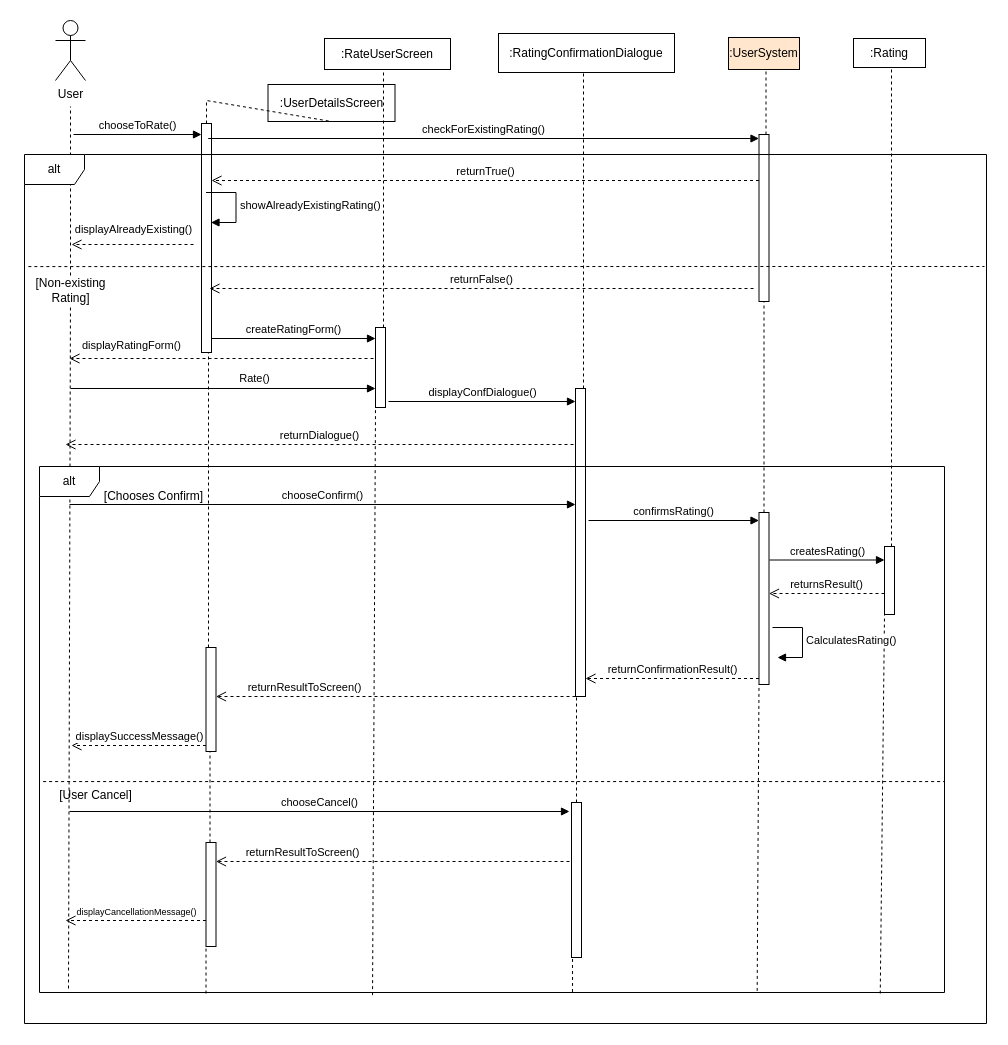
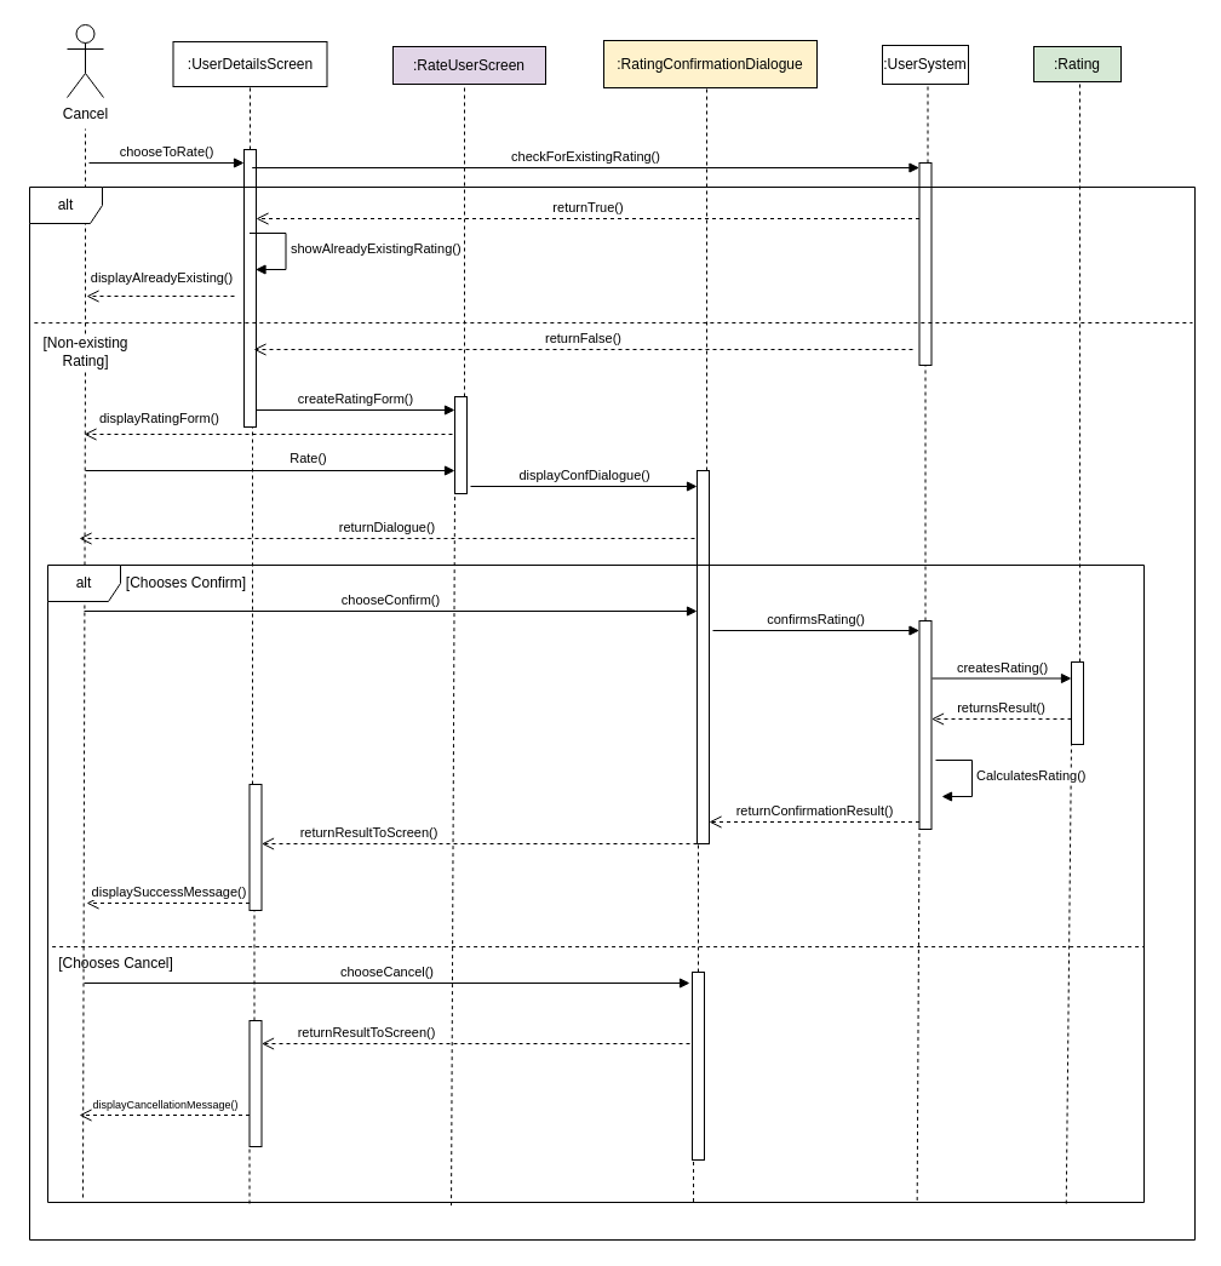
  <mxCell id="0" />
  <mxCell id="1" parent="0" />
- <mxCell id="2" value="User" style="shape=umlActor;verticalLabelPosition=bottom;verticalAlign=top;html=1;" vertex="1" parent="1"><mxGeometry x="55" y="20" width="30" height="60" as="geometry" /></mxCell>
+ <mxCell id="2" value="Cancel" style="shape=umlActor;verticalLabelPosition=bottom;verticalAlign=top;html=1;" vertex="1" parent="1"><mxGeometry x="55" y="20" width="30" height="60" as="geometry" /></mxCell>
  <mxCell id="3" value="" style="endArrow=none;dashed=1;html=1;rounded=0;" edge="1" parent="1" source="57"><mxGeometry width="50" height="50" relative="1" as="geometry"><mxPoint x="68" y="988" as="sourcePoint" /><mxPoint x="70" y="106" as="targetPoint" /></mxGeometry></mxCell>
- <mxCell id="4" value=":UserDetailsScreen" style="html=1;whiteSpace=wrap;" vertex="1" parent="1"><mxGeometry x="267.5" y="84" width="127" height="37" as="geometry" /></mxCell>
- <mxCell id="5" value=":RateUserScreen" style="html=1;whiteSpace=wrap;" vertex="1" parent="1"><mxGeometry x="324" y="38" width="126" height="31" as="geometry" /></mxCell>
- <mxCell id="6" value=":RatingConfirmationDialogue" style="html=1;whiteSpace=wrap;" vertex="1" parent="1"><mxGeometry x="498" y="33" width="176" height="39" as="geometry" /></mxCell>
- <mxCell id="7" value=":UserSystem" style="html=1;whiteSpace=wrap;fillColor=#ffe6cc;" vertex="1" parent="1"><mxGeometry x="728" y="37" width="71" height="32" as="geometry" /></mxCell>
- <mxCell id="8" value=":Rating" style="html=1;whiteSpace=wrap;" vertex="1" parent="1"><mxGeometry x="853" y="38" width="72" height="29" as="geometry" /></mxCell>
+ <mxCell id="4" value=":UserDetailsScreen" style="html=1;whiteSpace=wrap;" vertex="1" parent="1"><mxGeometry x="142.5" y="34" width="127" height="37" as="geometry" /></mxCell>
+ <mxCell id="5" value=":RateUserScreen" style="html=1;whiteSpace=wrap;fillColor=#e1d5e7;" vertex="1" parent="1"><mxGeometry x="324" y="38" width="126" height="31" as="geometry" /></mxCell>
+ <mxCell id="6" value=":RatingConfirmationDialogue" style="html=1;whiteSpace=wrap;fillColor=#fff2cc;" vertex="1" parent="1"><mxGeometry x="498" y="33" width="176" height="39" as="geometry" /></mxCell>
+ <mxCell id="7" value=":UserSystem" style="html=1;whiteSpace=wrap;" vertex="1" parent="1"><mxGeometry x="728" y="37" width="71" height="32" as="geometry" /></mxCell>
+ <mxCell id="8" value=":Rating" style="html=1;whiteSpace=wrap;fillColor=#d5e8d4;" vertex="1" parent="1"><mxGeometry x="853" y="38" width="72" height="29" as="geometry" /></mxCell>
  <mxCell id="9" value="" style="endArrow=none;dashed=1;html=1;rounded=0;entryX=0.5;entryY=1;entryDx=0;entryDy=0;" edge="1" parent="1" source="16" target="4"><mxGeometry width="50" height="50" relative="1" as="geometry"><mxPoint x="196" y="516" as="sourcePoint" /><mxPoint x="200" y="75" as="targetPoint" /><Array as="points"><mxPoint x="206" y="100" /></Array></mxGeometry></mxCell>
  <mxCell id="10" value="" style="endArrow=none;dashed=1;html=1;rounded=0;" edge="1" parent="1" source="26"><mxGeometry width="50" height="50" relative="1" as="geometry"><mxPoint x="379" y="510" as="sourcePoint" /><mxPoint x="383" y="69" as="targetPoint" /></mxGeometry></mxCell>
  <mxCell id="11" value="" style="endArrow=none;dashed=1;html=1;rounded=0;" edge="1" parent="1" source="30"><mxGeometry width="50" height="50" relative="1" as="geometry"><mxPoint x="579" y="513" as="sourcePoint" /><mxPoint x="583" y="72" as="targetPoint" /></mxGeometry></mxCell>
  <mxCell id="12" value="" style="endArrow=none;dashed=1;html=1;rounded=0;" edge="1" parent="1" source="19"><mxGeometry width="50" height="50" relative="1" as="geometry"><mxPoint x="761.5" y="510" as="sourcePoint" /><mxPoint x="765.5" y="69" as="targetPoint" /></mxGeometry></mxCell>
  <mxCell id="13" value="" style="endArrow=none;dashed=1;html=1;rounded=0;" edge="1" parent="1" source="38"><mxGeometry width="50" height="50" relative="1" as="geometry"><mxPoint x="887" y="747" as="sourcePoint" /><mxPoint x="891" y="67" as="targetPoint" /></mxGeometry></mxCell>
  <mxCell id="14" value="chooseToRate()" style="html=1;verticalAlign=bottom;endArrow=block;curved=0;rounded=0;" edge="1" parent="1" target="16"><mxGeometry width="80" relative="1" as="geometry"><mxPoint x="73" y="134" as="sourcePoint" /><mxPoint x="192" y="136" as="targetPoint" /></mxGeometry></mxCell>
  <mxCell id="15" value="" style="endArrow=none;dashed=1;html=1;rounded=0;" edge="1" parent="1" source="43" target="16"><mxGeometry width="50" height="50" relative="1" as="geometry"><mxPoint x="200" y="711" as="sourcePoint" /><mxPoint x="200" y="485" as="targetPoint" /><Array as="points"><mxPoint x="208" y="619" /></Array></mxGeometry></mxCell>
  <mxCell id="16" value="" style="html=1;points=[[0,0,0,0,5],[0,1,0,0,-5],[1,0,0,0,5],[1,1,0,0,-5]];perimeter=orthogonalPerimeter;outlineConnect=0;targetShapes=umlLifeline;portConstraint=eastwest;newEdgeStyle={&quot;curved&quot;:0,&quot;rounded&quot;:0};" vertex="1" parent="1"><mxGeometry x="201" y="123" width="10" height="229" as="geometry" /></mxCell>
  <mxCell id="17" value="checkForExistingRating()" style="html=1;verticalAlign=bottom;endArrow=block;curved=0;rounded=0;" edge="1" parent="1"><mxGeometry width="80" relative="1" as="geometry"><mxPoint x="207.7" y="138" as="sourcePoint" /><mxPoint x="758.5" y="138" as="targetPoint" /></mxGeometry></mxCell>
  <mxCell id="18" value="" style="endArrow=none;dashed=1;html=1;rounded=0;" edge="1" parent="1" source="35" target="19"><mxGeometry width="50" height="50" relative="1" as="geometry"><mxPoint x="762" y="748.8" as="sourcePoint" /><mxPoint x="765.5" y="69" as="targetPoint" /></mxGeometry></mxCell>
  <mxCell id="19" value="" style="html=1;points=[[0,0,0,0,5],[0,1,0,0,-5],[1,0,0,0,5],[1,1,0,0,-5]];perimeter=orthogonalPerimeter;outlineConnect=0;targetShapes=umlLifeline;portConstraint=eastwest;newEdgeStyle={&quot;curved&quot;:0,&quot;rounded&quot;:0};" vertex="1" parent="1"><mxGeometry x="758.5" y="134" width="10" height="167" as="geometry" /></mxCell>
  <mxCell id="20" value="returnTrue()" style="html=1;verticalAlign=bottom;endArrow=open;dashed=1;endSize=8;curved=0;rounded=0;" edge="1" parent="1"><mxGeometry relative="1" as="geometry"><mxPoint x="758.5" y="180" as="sourcePoint" /><mxPoint x="211" y="180" as="targetPoint" /></mxGeometry></mxCell>
  <mxCell id="21" value="showAlreadyExistingRating()" style="html=1;align=left;spacingLeft=2;endArrow=block;rounded=0;edgeStyle=orthogonalEdgeStyle;curved=0;rounded=0;" edge="1" parent="1"><mxGeometry relative="1" as="geometry"><mxPoint x="205.5" y="192" as="sourcePoint" /><Array as="points"><mxPoint x="235.5" y="222" /></Array><mxPoint x="210.5" y="222" as="targetPoint" /></mxGeometry></mxCell>
  <mxCell id="22" value="displayAlreadyExisting()" style="html=1;verticalAlign=bottom;endArrow=open;dashed=1;endSize=8;curved=0;rounded=0;" edge="1" parent="1"><mxGeometry x="-0.016" y="-6" relative="1" as="geometry"><mxPoint x="193" y="244" as="sourcePoint" /><mxPoint x="71" y="244" as="targetPoint" /><mxPoint as="offset" /></mxGeometry></mxCell>
  <mxCell id="23" value="returnFalse()" style="html=1;verticalAlign=bottom;endArrow=open;dashed=1;endSize=8;curved=0;rounded=0;" edge="1" parent="1"><mxGeometry relative="1" as="geometry"><mxPoint x="753" y="288" as="sourcePoint" /><mxPoint x="209" y="288" as="targetPoint" /></mxGeometry></mxCell>
  <mxCell id="24" value="createRatingForm()" style="html=1;verticalAlign=bottom;endArrow=block;curved=0;rounded=0;" edge="1" parent="1"><mxGeometry width="80" relative="1" as="geometry"><mxPoint x="211" y="338" as="sourcePoint" /><mxPoint x="375" y="338" as="targetPoint" /></mxGeometry></mxCell>
  <mxCell id="25" value="" style="endArrow=none;dashed=1;html=1;rounded=0;exitX=0.368;exitY=1.005;exitDx=0;exitDy=0;exitPerimeter=0;" edge="1" parent="1" source="58" target="26"><mxGeometry width="50" height="50" relative="1" as="geometry"><mxPoint x="377" y="998" as="sourcePoint" /><mxPoint x="383" y="69" as="targetPoint" /></mxGeometry></mxCell>
  <mxCell id="26" value="" style="html=1;points=[[0,0,0,0,5],[0,1,0,0,-5],[1,0,0,0,5],[1,1,0,0,-5]];perimeter=orthogonalPerimeter;outlineConnect=0;targetShapes=umlLifeline;portConstraint=eastwest;newEdgeStyle={&quot;curved&quot;:0,&quot;rounded&quot;:0};" vertex="1" parent="1"><mxGeometry x="375" y="327" width="10" height="80" as="geometry" /></mxCell>
  <mxCell id="27" value="displayRatingForm()" style="html=1;verticalAlign=bottom;endArrow=open;dashed=1;endSize=8;curved=0;rounded=0;" edge="1" parent="1"><mxGeometry x="0.592" y="-4" relative="1" as="geometry"><mxPoint x="373" y="358" as="sourcePoint" /><mxPoint x="69" y="358" as="targetPoint" /><mxPoint as="offset" /></mxGeometry></mxCell>
  <mxCell id="28" value="Rate()" style="html=1;verticalAlign=bottom;endArrow=block;curved=0;rounded=0;" edge="1" parent="1" target="26"><mxGeometry x="0.208" y="1" width="80" relative="1" as="geometry"><mxPoint x="70" y="388" as="sourcePoint" /><mxPoint x="373" y="385" as="targetPoint" /><mxPoint as="offset" /></mxGeometry></mxCell>
  <mxCell id="29" value="" style="endArrow=none;dashed=1;html=1;rounded=0;" edge="1" parent="1" source="48" target="30"><mxGeometry width="50" height="50" relative="1" as="geometry"><mxPoint x="576" y="1007" as="sourcePoint" /><mxPoint x="583" y="72" as="targetPoint" /></mxGeometry></mxCell>
  <mxCell id="30" value="" style="html=1;points=[[0,0,0,0,5],[0,1,0,0,-5],[1,0,0,0,5],[1,1,0,0,-5]];perimeter=orthogonalPerimeter;outlineConnect=0;targetShapes=umlLifeline;portConstraint=eastwest;newEdgeStyle={&quot;curved&quot;:0,&quot;rounded&quot;:0};" vertex="1" parent="1"><mxGeometry x="575" y="388" width="10" height="308" as="geometry" /></mxCell>
  <mxCell id="31" value="displayConfDialogue()" style="html=1;verticalAlign=bottom;endArrow=block;curved=0;rounded=0;" edge="1" parent="1" target="30"><mxGeometry width="80" relative="1" as="geometry"><mxPoint x="388" y="401" as="sourcePoint" /><mxPoint x="468" y="401" as="targetPoint" /></mxGeometry></mxCell>
  <mxCell id="32" value="returnDialogue()" style="html=1;verticalAlign=bottom;endArrow=open;dashed=1;endSize=8;curved=0;rounded=0;" edge="1" parent="1"><mxGeometry relative="1" as="geometry"><mxPoint x="573" y="444" as="sourcePoint" /><mxPoint x="65" y="444" as="targetPoint" /></mxGeometry></mxCell>
  <mxCell id="33" value="chooseConfirm()" style="html=1;verticalAlign=bottom;endArrow=block;curved=0;rounded=0;" edge="1" parent="1" target="30"><mxGeometry width="80" relative="1" as="geometry"><mxPoint x="69" y="504" as="sourcePoint" /><mxPoint x="561" y="504" as="targetPoint" /></mxGeometry></mxCell>
  <mxCell id="34" value="" style="endArrow=none;dashed=1;html=1;rounded=0;exitX=0.793;exitY=0.997;exitDx=0;exitDy=0;exitPerimeter=0;" edge="1" parent="1" source="58" target="35"><mxGeometry width="50" height="50" relative="1" as="geometry"><mxPoint x="762" y="1003" as="sourcePoint" /><mxPoint x="762" y="301" as="targetPoint" /></mxGeometry></mxCell>
  <mxCell id="35" value="" style="html=1;points=[[0,0,0,0,5],[0,1,0,0,-5],[1,0,0,0,5],[1,1,0,0,-5]];perimeter=orthogonalPerimeter;outlineConnect=0;targetShapes=umlLifeline;portConstraint=eastwest;newEdgeStyle={&quot;curved&quot;:0,&quot;rounded&quot;:0};" vertex="1" parent="1"><mxGeometry x="758.5" y="512" width="10" height="172" as="geometry" /></mxCell>
  <mxCell id="36" value="confirmsRating()" style="html=1;verticalAlign=bottom;endArrow=block;curved=0;rounded=0;" edge="1" parent="1" target="35"><mxGeometry width="80" relative="1" as="geometry"><mxPoint x="588" y="520" as="sourcePoint" /><mxPoint x="668" y="520" as="targetPoint" /></mxGeometry></mxCell>
  <mxCell id="37" value="" style="endArrow=none;dashed=1;html=1;rounded=0;exitX=0.929;exitY=1.002;exitDx=0;exitDy=0;exitPerimeter=0;" edge="1" parent="1" source="58" target="38"><mxGeometry width="50" height="50" relative="1" as="geometry"><mxPoint x="887" y="1016" as="sourcePoint" /><mxPoint x="891" y="67" as="targetPoint" /></mxGeometry></mxCell>
  <mxCell id="38" value="" style="html=1;points=[[0,0,0,0,5],[0,1,0,0,-5],[1,0,0,0,5],[1,1,0,0,-5]];perimeter=orthogonalPerimeter;outlineConnect=0;targetShapes=umlLifeline;portConstraint=eastwest;newEdgeStyle={&quot;curved&quot;:0,&quot;rounded&quot;:0};" vertex="1" parent="1"><mxGeometry x="884" y="546" width="10" height="68" as="geometry" /></mxCell>
  <mxCell id="39" value="createsRating()" style="html=1;verticalAlign=bottom;endArrow=block;curved=0;rounded=0;" edge="1" parent="1" target="38"><mxGeometry width="80" relative="1" as="geometry"><mxPoint x="769" y="559.5" as="sourcePoint" /><mxPoint x="849" y="559.5" as="targetPoint" /></mxGeometry></mxCell>
  <mxCell id="40" value="returnsResult()" style="html=1;verticalAlign=bottom;endArrow=open;dashed=1;endSize=8;curved=0;rounded=0;" edge="1" parent="1" target="35"><mxGeometry relative="1" as="geometry"><mxPoint x="884" y="593" as="sourcePoint" /><mxPoint x="804" y="593" as="targetPoint" /></mxGeometry></mxCell>
  <mxCell id="41" value="CalculatesRating()" style="html=1;align=left;spacingLeft=2;endArrow=block;rounded=0;edgeStyle=orthogonalEdgeStyle;curved=0;rounded=0;" edge="1" parent="1"><mxGeometry relative="1" as="geometry"><mxPoint x="772" y="627" as="sourcePoint" /><Array as="points"><mxPoint x="802" y="657" /></Array><mxPoint x="777" y="657" as="targetPoint" /></mxGeometry></mxCell>
  <mxCell id="42" value="returnConfirmationResult()" style="html=1;verticalAlign=bottom;endArrow=open;dashed=1;endSize=8;curved=0;rounded=0;" edge="1" parent="1" target="30"><mxGeometry relative="1" as="geometry"><mxPoint x="758.5" y="678" as="sourcePoint" /><mxPoint x="678.5" y="678" as="targetPoint" /></mxGeometry></mxCell>
  <mxCell id="43" value="" style="html=1;points=[[0,0,0,0,5],[0,1,0,0,-5],[1,0,0,0,5],[1,1,0,0,-5]];perimeter=orthogonalPerimeter;outlineConnect=0;targetShapes=umlLifeline;portConstraint=eastwest;newEdgeStyle={&quot;curved&quot;:0,&quot;rounded&quot;:0};" vertex="1" parent="1"><mxGeometry x="205.5" y="647" width="10" height="104" as="geometry" /></mxCell>
  <mxCell id="44" value="returnResultToScreen()" style="html=1;verticalAlign=bottom;endArrow=open;dashed=1;endSize=8;curved=0;rounded=0;" edge="1" parent="1" target="43"><mxGeometry x="0.51" relative="1" as="geometry"><mxPoint x="575" y="696" as="sourcePoint" /><mxPoint x="495" y="696" as="targetPoint" /><mxPoint as="offset" /></mxGeometry></mxCell>
  <mxCell id="45" value="" style="endArrow=none;dashed=1;html=1;rounded=0;entryX=0;entryY=1;entryDx=0;entryDy=-5;entryPerimeter=0;" edge="1" parent="1" source="50"><mxGeometry width="50" height="50" relative="1" as="geometry"><mxPoint x="211.5" y="991" as="sourcePoint" /><mxPoint x="209.5" y="751" as="targetPoint" /></mxGeometry></mxCell>
  <mxCell id="46" value="displaySuccessMessage()" style="html=1;verticalAlign=bottom;endArrow=open;dashed=1;endSize=8;curved=0;rounded=0;" edge="1" parent="1"><mxGeometry relative="1" as="geometry"><mxPoint x="205.5" y="745" as="sourcePoint" /><mxPoint x="71" y="745" as="targetPoint" /></mxGeometry></mxCell>
  <mxCell id="47" value="" style="endArrow=none;dashed=1;html=1;rounded=0;exitX=0.589;exitY=0.999;exitDx=0;exitDy=0;exitPerimeter=0;" edge="1" parent="1" source="58" target="48"><mxGeometry width="50" height="50" relative="1" as="geometry"><mxPoint x="576" y="1007" as="sourcePoint" /><mxPoint x="576" y="696" as="targetPoint" /></mxGeometry></mxCell>
  <mxCell id="48" value="" style="html=1;points=[[0,0,0,0,5],[0,1,0,0,-5],[1,0,0,0,5],[1,1,0,0,-5]];perimeter=orthogonalPerimeter;outlineConnect=0;targetShapes=umlLifeline;portConstraint=eastwest;newEdgeStyle={&quot;curved&quot;:0,&quot;rounded&quot;:0};" vertex="1" parent="1"><mxGeometry x="571" y="802" width="10" height="155" as="geometry" /></mxCell>
  <mxCell id="49" value="chooseCancel()" style="html=1;verticalAlign=bottom;endArrow=block;curved=0;rounded=0;" edge="1" parent="1"><mxGeometry width="80" relative="1" as="geometry"><mxPoint x="69" y="811" as="sourcePoint" /><mxPoint x="569" y="811" as="targetPoint" /></mxGeometry></mxCell>
  <mxCell id="50" value="" style="html=1;points=[[0,0,0,0,5],[0,1,0,0,-5],[1,0,0,0,5],[1,1,0,0,-5]];perimeter=orthogonalPerimeter;outlineConnect=0;targetShapes=umlLifeline;portConstraint=eastwest;newEdgeStyle={&quot;curved&quot;:0,&quot;rounded&quot;:0};" vertex="1" parent="1"><mxGeometry x="205.5" y="842" width="10" height="104" as="geometry" /></mxCell>
  <mxCell id="51" value="" style="endArrow=none;dashed=1;html=1;rounded=0;exitX=0.184;exitY=1.002;exitDx=0;exitDy=0;exitPerimeter=0;" edge="1" parent="1" source="58" target="50"><mxGeometry width="50" height="50" relative="1" as="geometry"><mxPoint x="211" y="998" as="sourcePoint" /><mxPoint x="247" y="946" as="targetPoint" /></mxGeometry></mxCell>
  <mxCell id="52" value="returnResultToScreen()" style="html=1;verticalAlign=bottom;endArrow=open;dashed=1;endSize=8;curved=0;rounded=0;" edge="1" parent="1"><mxGeometry x="0.51" relative="1" as="geometry"><mxPoint x="569" y="861" as="sourcePoint" /><mxPoint x="215.5" y="861" as="targetPoint" /><mxPoint as="offset" /></mxGeometry></mxCell>
  <mxCell id="53" value="&lt;font style=&quot;font-size: 9px;&quot;&gt;displayCancellationMessage()&lt;/font&gt;" style="html=1;verticalAlign=bottom;endArrow=open;dashed=1;endSize=8;curved=0;rounded=0;" edge="1" parent="1"><mxGeometry relative="1" as="geometry"><mxPoint x="205.5" y="920" as="sourcePoint" /><mxPoint x="65" y="920" as="targetPoint" /></mxGeometry></mxCell>
  <mxCell id="54" value="alt" style="shape=umlFrame;whiteSpace=wrap;html=1;pointerEvents=0;" vertex="1" parent="1"><mxGeometry x="24" y="154" width="962" height="869" as="geometry" /></mxCell>
  <mxCell id="55" value="" style="endArrow=none;dashed=1;html=1;rounded=0;exitX=0.004;exitY=0.129;exitDx=0;exitDy=0;exitPerimeter=0;" edge="1" parent="1" source="54"><mxGeometry width="50" height="50" relative="1" as="geometry"><mxPoint x="218" y="303" as="sourcePoint" /><mxPoint x="984" y="266" as="targetPoint" /></mxGeometry></mxCell>
  <mxCell id="56" value="" style="endArrow=none;dashed=1;html=1;rounded=0;" edge="1" parent="1" target="57"><mxGeometry width="50" height="50" relative="1" as="geometry"><mxPoint x="68" y="988" as="sourcePoint" /><mxPoint x="70" y="106" as="targetPoint" /></mxGeometry></mxCell>
  <mxCell id="57" value="[Non-existing Rating]" style="text;html=1;align=center;verticalAlign=middle;whiteSpace=wrap;rounded=0;" vertex="1" parent="1"><mxGeometry x="20.5" y="275" width="99" height="30" as="geometry" /></mxCell>
  <mxCell id="58" value="alt" style="shape=umlFrame;whiteSpace=wrap;html=1;pointerEvents=0;" vertex="1" parent="1"><mxGeometry x="39" y="466" width="905" height="526" as="geometry" /></mxCell>
  <mxCell id="59" value="" style="endArrow=none;dashed=1;html=1;rounded=0;exitX=0.004;exitY=0.599;exitDx=0;exitDy=0;exitPerimeter=0;entryX=1;entryY=0.599;entryDx=0;entryDy=0;entryPerimeter=0;" edge="1" parent="1" source="58" target="58"><mxGeometry width="50" height="50" relative="1" as="geometry"><mxPoint x="483" y="578" as="sourcePoint" /><mxPoint x="533" y="528" as="targetPoint" /></mxGeometry></mxCell>
- <mxCell id="60" value="[Chooses Confirm]" style="text;html=1;align=center;verticalAlign=middle;whiteSpace=wrap;rounded=0;" vertex="1" parent="1"><mxGeometry x="90.5" y="481" width="125" height="30" as="geometry" /></mxCell>
- <mxCell id="61" value="[User Cancel]" style="text;html=1;align=center;verticalAlign=middle;whiteSpace=wrap;rounded=0;" vertex="1" parent="1"><mxGeometry x="33" y="780" width="125" height="30" as="geometry" /></mxCell>
+ <mxCell id="60" value="[Chooses Confirm]" style="text;html=1;align=center;verticalAlign=middle;whiteSpace=wrap;rounded=0;" vertex="1" parent="1"><mxGeometry x="90.5" y="466" width="125" height="30" as="geometry" /></mxCell>
+ <mxCell id="61" value="[Chooses Cancel]" style="text;html=1;align=center;verticalAlign=middle;whiteSpace=wrap;rounded=0;" vertex="1" parent="1"><mxGeometry x="33" y="780" width="125" height="30" as="geometry" /></mxCell>
